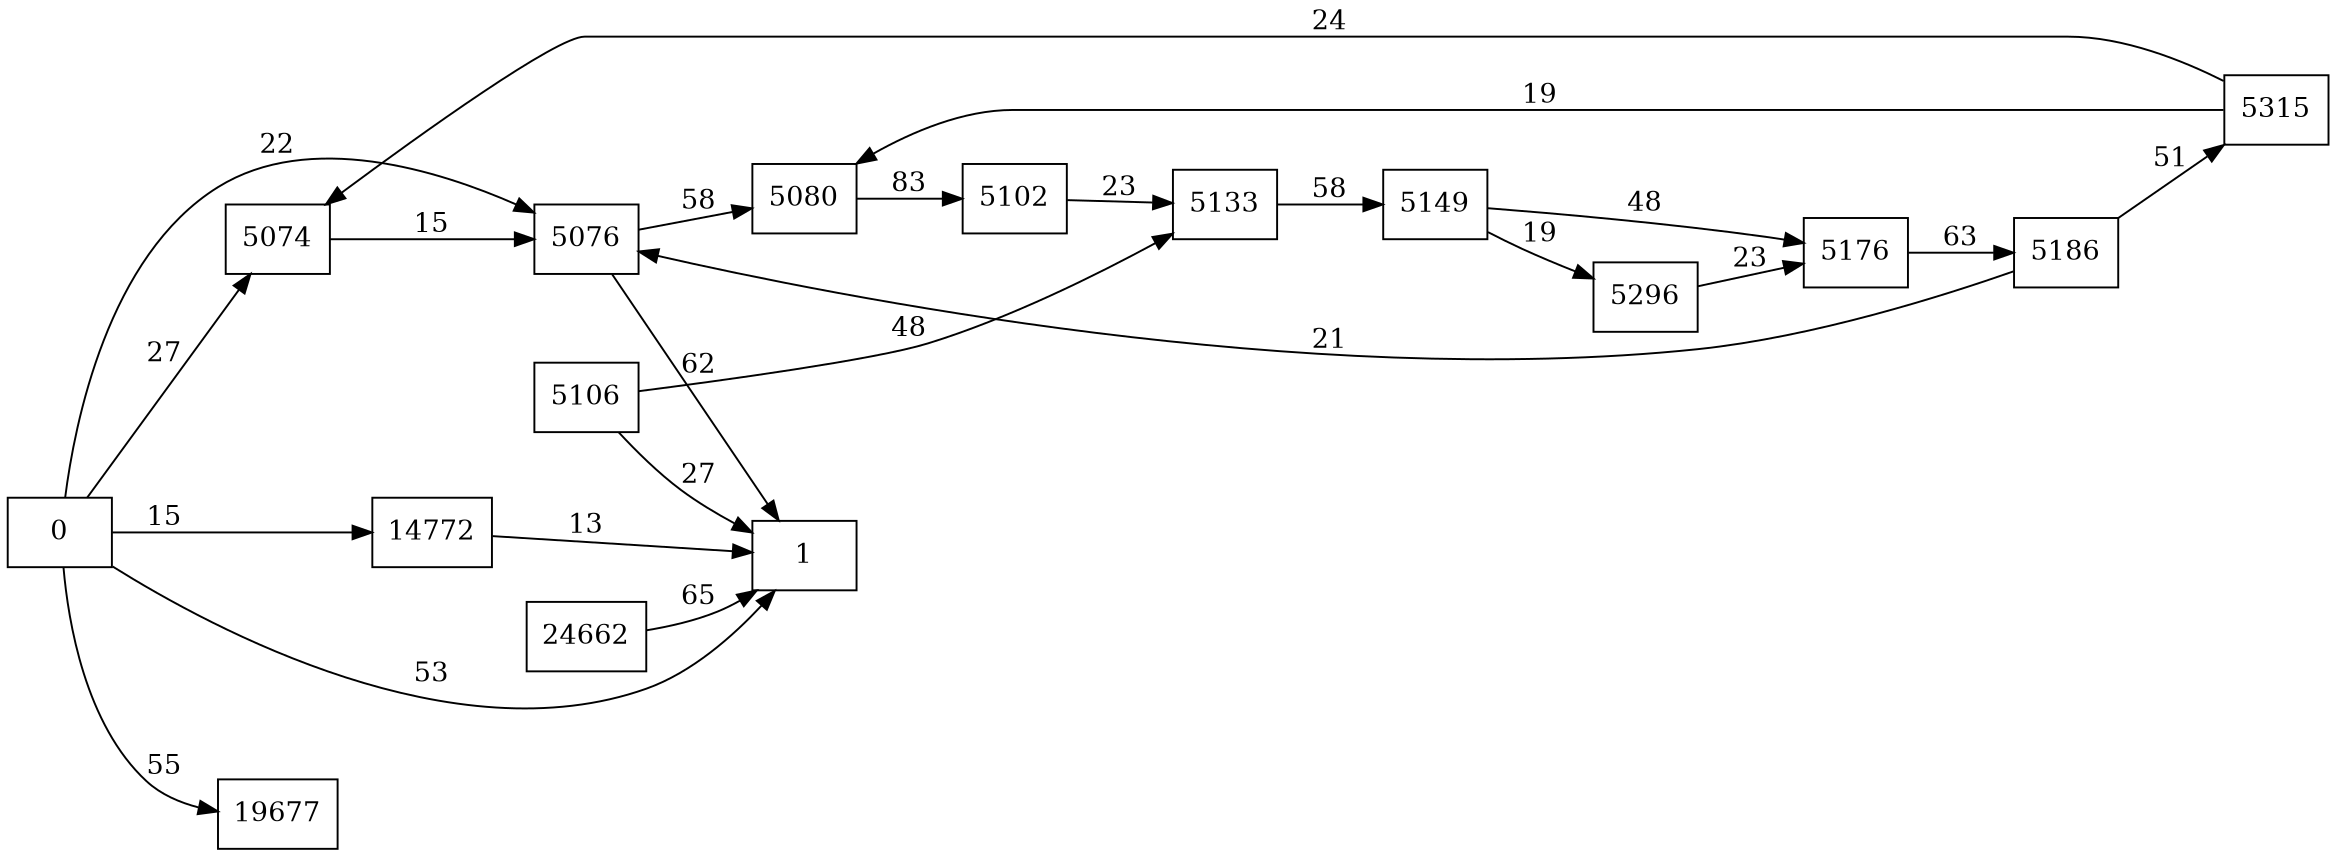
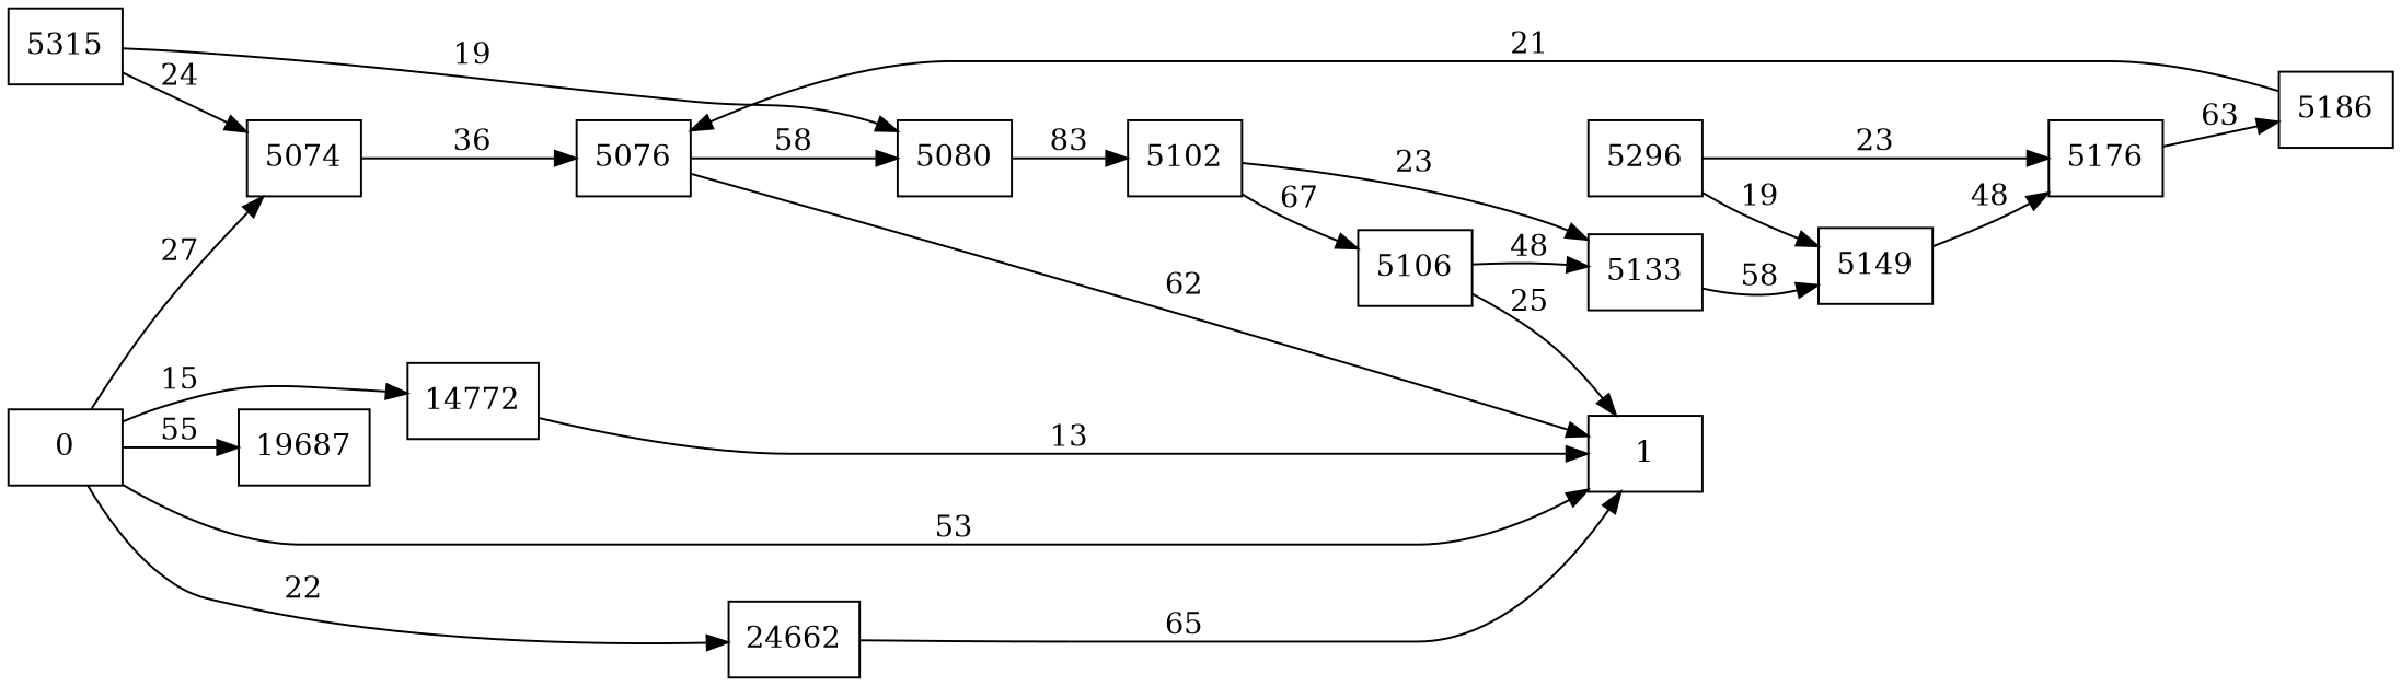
  digraph {
    rankdir=LR
    node [shape=rectangle]
    5074
    5076
    5080
    1
    5102
    5106
    5133
    5149
    5176
    5296
    5186
    5315
    n13 [label=14772]
    24662
    0
-   19687 [label=19677]
-   5074 -> 5076 [label=15]
+   19687
+   5074 -> 5076 [label=36]
    5076 -> 5080 [label=58]
    5076 -> 1 [label=62]
    5080 -> 5102 [label=83]
+   5102 -> 5106 [label=67]
    5102 -> 5133 [label=23]
-   5106 -> 1 [label=27]
+   5106 -> 1 [label=25]
    5106 -> 5133 [label=48]
    5133 -> 5149 [label=58]
    5149 -> 5176 [label=48]
-   5149 -> 5296 [label=19]
+   5296 -> 5149 [label=19]
    5176 -> 5186 [label=63]
    5296 -> 5176 [label=23]
    5186 -> 5076 [label=21]
-   5186 -> 5315 [label=51]
    5315 -> 5074 [label=24]
    5315 -> 5080 [label=19]
    n13 -> 1 [label=13]
    24662 -> 1 [label=65]
    0 -> 5074 [label=27]
    0 -> 1 [label=53]
    0 -> n13 [label=15]
-   0 -> 5076 [label=22]
+   0 -> 24662 [label=22]
    0 -> 19687 [label=55]
  }
